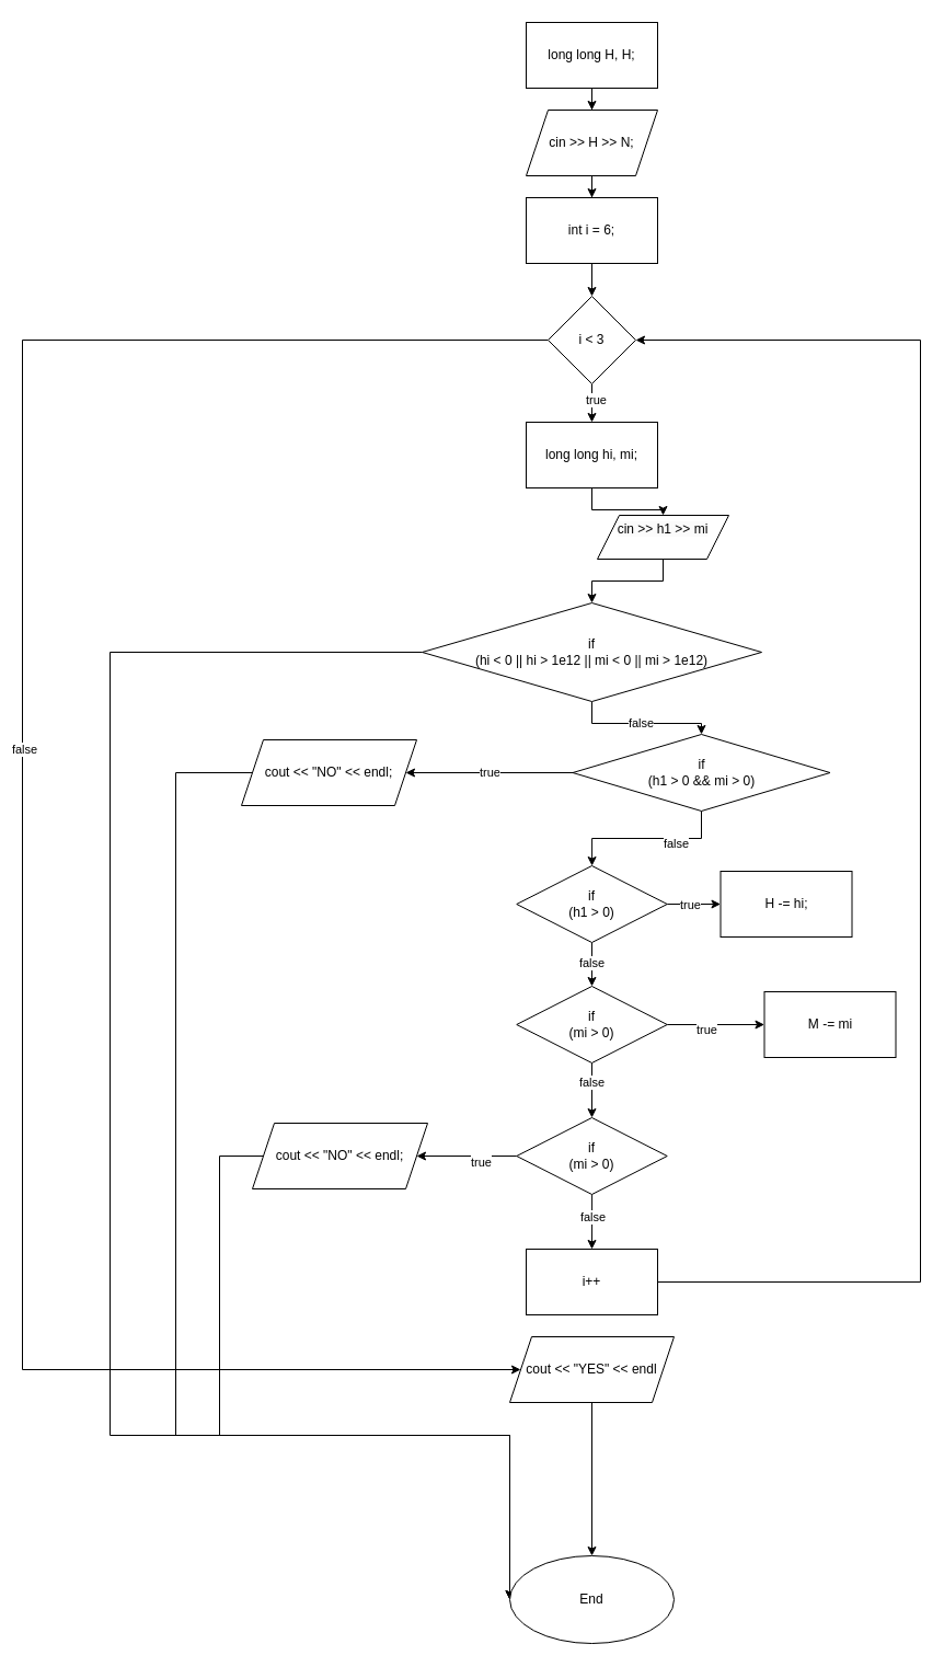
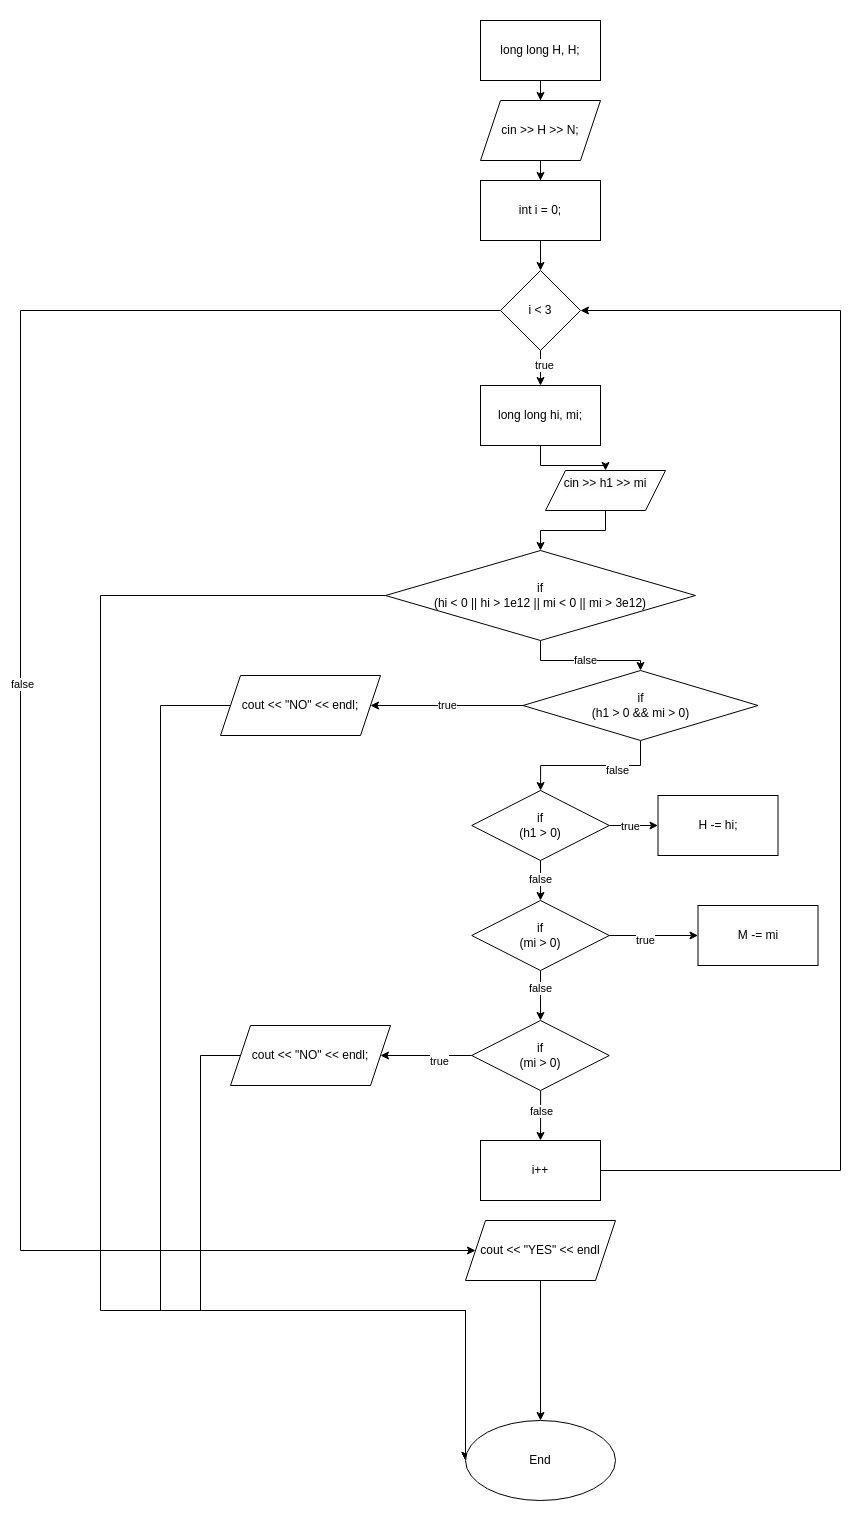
  <mxCell id="0" />
  <mxCell id="1" parent="0" />
  <mxCell id="2" value="" style="edgeStyle=orthogonalEdgeStyle;rounded=0;orthogonalLoop=1;jettySize=auto;html=1;" edge="1" parent="1" source="3" target="5"><mxGeometry relative="1" as="geometry" /></mxCell>
  <mxCell id="3" value="long long H, H;" style="whiteSpace=wrap;html=1;" vertex="1" parent="1"><mxGeometry x="480" y="20" width="120" height="60" as="geometry" /></mxCell>
  <mxCell id="4" value="" style="edgeStyle=orthogonalEdgeStyle;rounded=0;orthogonalLoop=1;jettySize=auto;html=1;" edge="1" parent="1" source="5" target="7"><mxGeometry relative="1" as="geometry" /></mxCell>
  <mxCell id="5" value="cin &amp;gt;&amp;gt; H &amp;gt;&amp;gt; N;" style="shape=parallelogram;perimeter=parallelogramPerimeter;whiteSpace=wrap;html=1;fixedSize=1;" vertex="1" parent="1"><mxGeometry x="480" y="100" width="120" height="60" as="geometry" /></mxCell>
  <mxCell id="6" value="" style="edgeStyle=orthogonalEdgeStyle;rounded=0;orthogonalLoop=1;jettySize=auto;html=1;" edge="1" parent="1" source="7" target="12"><mxGeometry relative="1" as="geometry" /></mxCell>
- <mxCell id="7" value="int i = 6;" style="whiteSpace=wrap;html=1;" vertex="1" parent="1"><mxGeometry x="480" y="180" width="120" height="60" as="geometry" /></mxCell>
+ <mxCell id="7" value="int i = 0;" style="whiteSpace=wrap;html=1;" vertex="1" parent="1"><mxGeometry x="480" y="180" width="120" height="60" as="geometry" /></mxCell>
  <mxCell id="8" value="" style="edgeStyle=orthogonalEdgeStyle;rounded=0;orthogonalLoop=1;jettySize=auto;html=1;" edge="1" parent="1" source="12" target="14"><mxGeometry relative="1" as="geometry" /></mxCell>
  <mxCell id="9" value="true" style="edgeLabel;html=1;align=center;verticalAlign=middle;resizable=0;points=[];" vertex="1" connectable="0" parent="8"><mxGeometry x="-0.4" y="3" relative="1" as="geometry"><mxPoint as="offset" /></mxGeometry></mxCell>
  <mxCell id="10" style="edgeStyle=orthogonalEdgeStyle;rounded=0;orthogonalLoop=1;jettySize=auto;html=1;entryX=0;entryY=0.5;entryDx=0;entryDy=0;" edge="1" parent="1" source="12" target="46"><mxGeometry relative="1" as="geometry"><Array as="points"><mxPoint x="20" y="310" /><mxPoint x="20" y="1250" /></Array></mxGeometry></mxCell>
  <mxCell id="11" value="false" style="edgeLabel;html=1;align=center;verticalAlign=middle;resizable=0;points=[];" vertex="1" connectable="0" parent="10"><mxGeometry x="-0.09" y="1" relative="1" as="geometry"><mxPoint as="offset" /></mxGeometry></mxCell>
  <mxCell id="12" value="i &amp;lt; 3" style="rhombus;whiteSpace=wrap;html=1;" vertex="1" parent="1"><mxGeometry x="500" y="270" width="80" height="80" as="geometry" /></mxCell>
  <mxCell id="13" value="" style="edgeStyle=orthogonalEdgeStyle;rounded=0;orthogonalLoop=1;jettySize=auto;html=1;" edge="1" parent="1" source="14" target="16"><mxGeometry relative="1" as="geometry" /></mxCell>
  <mxCell id="14" value="long long hi, mi;" style="whiteSpace=wrap;html=1;" vertex="1" parent="1"><mxGeometry x="480" y="385" width="120" height="60" as="geometry" /></mxCell>
  <mxCell id="15" value="" style="edgeStyle=orthogonalEdgeStyle;rounded=0;orthogonalLoop=1;jettySize=auto;html=1;" edge="1" parent="1" source="16" target="19"><mxGeometry relative="1" as="geometry" /></mxCell>
  <mxCell id="16" value="&#10;&lt;span style=&quot;color: rgb(0, 0, 0); font-family: Helvetica; font-size: 12px; font-style: normal; font-variant-ligatures: normal; font-variant-caps: normal; font-weight: 400; letter-spacing: normal; orphans: 2; text-align: center; text-indent: 0px; text-transform: none; widows: 2; word-spacing: 0px; -webkit-text-stroke-width: 0px; white-space: normal; background-color: rgb(251, 251, 251); text-decoration-thickness: initial; text-decoration-style: initial; text-decoration-color: initial; display: inline !important; float: none;&quot;&gt;cin &amp;gt;&amp;gt; h1 &amp;gt;&amp;gt; mi&lt;/span&gt;&#10;&#10;" style="shape=parallelogram;perimeter=parallelogramPerimeter;whiteSpace=wrap;html=1;fixedSize=1;" vertex="1" parent="1"><mxGeometry x="545" y="470" width="120" height="40" as="geometry" /></mxCell>
  <mxCell id="17" style="edgeStyle=orthogonalEdgeStyle;rounded=0;orthogonalLoop=1;jettySize=auto;html=1;entryX=0;entryY=0.5;entryDx=0;entryDy=0;" edge="1" parent="1" source="19" target="47"><mxGeometry relative="1" as="geometry"><mxPoint x="180" y="595" as="targetPoint" /><Array as="points"><mxPoint x="100" y="595" /><mxPoint x="100" y="1310" /></Array></mxGeometry></mxCell>
  <mxCell id="18" value="false" style="edgeStyle=orthogonalEdgeStyle;rounded=0;orthogonalLoop=1;jettySize=auto;html=1;" edge="1" parent="1" source="19" target="23"><mxGeometry relative="1" as="geometry" /></mxCell>
- <mxCell id="19" value="if&lt;div&gt;(hi &amp;lt; 0 || hi &amp;gt; 1e12 || mi &amp;lt; 0 || mi &amp;gt; 1e12)&lt;/div&gt;" style="rhombus;whiteSpace=wrap;html=1;" vertex="1" parent="1"><mxGeometry x="385" y="550" width="310" height="90" as="geometry" /></mxCell>
+ <mxCell id="19" value="if&lt;div&gt;(hi &amp;lt; 0 || hi &amp;gt; 1e12 || mi &amp;lt; 0 || mi &amp;gt; 3e12)&lt;/div&gt;" style="rhombus;whiteSpace=wrap;html=1;" vertex="1" parent="1"><mxGeometry x="385" y="550" width="310" height="90" as="geometry" /></mxCell>
  <mxCell id="20" value="true" style="edgeStyle=orthogonalEdgeStyle;rounded=0;orthogonalLoop=1;jettySize=auto;html=1;" edge="1" parent="1" source="23" target="25"><mxGeometry relative="1" as="geometry" /></mxCell>
  <mxCell id="21" value="" style="edgeStyle=orthogonalEdgeStyle;rounded=0;orthogonalLoop=1;jettySize=auto;html=1;" edge="1" parent="1" source="23" target="30"><mxGeometry relative="1" as="geometry" /></mxCell>
  <mxCell id="22" value="false" style="edgeLabel;html=1;align=center;verticalAlign=middle;resizable=0;points=[];" vertex="1" connectable="0" parent="21"><mxGeometry x="-0.35" y="4" relative="1" as="geometry"><mxPoint as="offset" /></mxGeometry></mxCell>
  <mxCell id="23" value="if&lt;div&gt;(h1 &amp;gt; 0 &amp;amp;&amp;amp; mi &amp;gt; 0)&lt;/div&gt;" style="rhombus;whiteSpace=wrap;html=1;" vertex="1" parent="1"><mxGeometry x="522.5" y="670" width="235" height="70" as="geometry" /></mxCell>
  <mxCell id="24" style="edgeStyle=orthogonalEdgeStyle;rounded=0;orthogonalLoop=1;jettySize=auto;html=1;entryX=0;entryY=0.5;entryDx=0;entryDy=0;" edge="1" parent="1" source="25" target="47"><mxGeometry relative="1" as="geometry"><mxPoint x="10" y="1090" as="targetPoint" /><Array as="points"><mxPoint x="160" y="705" /><mxPoint x="160" y="1310" /></Array></mxGeometry></mxCell>
  <mxCell id="25" value="cout &amp;lt;&amp;lt; &quot;NO&quot; &amp;lt;&amp;lt; endl;" style="shape=parallelogram;perimeter=parallelogramPerimeter;whiteSpace=wrap;html=1;fixedSize=1;" vertex="1" parent="1"><mxGeometry x="220" y="675" width="160" height="60" as="geometry" /></mxCell>
  <mxCell id="26" value="" style="edgeStyle=orthogonalEdgeStyle;rounded=0;orthogonalLoop=1;jettySize=auto;html=1;" edge="1" parent="1" source="30" target="31"><mxGeometry relative="1" as="geometry" /></mxCell>
  <mxCell id="27" value="true" style="edgeLabel;html=1;align=center;verticalAlign=middle;resizable=0;points=[];" vertex="1" connectable="0" parent="26"><mxGeometry x="-0.128" relative="1" as="geometry"><mxPoint as="offset" /></mxGeometry></mxCell>
  <mxCell id="28" value="" style="edgeStyle=orthogonalEdgeStyle;rounded=0;orthogonalLoop=1;jettySize=auto;html=1;" edge="1" parent="1" source="30" target="36"><mxGeometry relative="1" as="geometry" /></mxCell>
  <mxCell id="29" value="false" style="edgeLabel;html=1;align=center;verticalAlign=middle;resizable=0;points=[];" vertex="1" connectable="0" parent="28"><mxGeometry x="-0.125" y="-1" relative="1" as="geometry"><mxPoint as="offset" /></mxGeometry></mxCell>
  <mxCell id="30" value="if&lt;div&gt;(h1 &amp;gt; 0)&lt;/div&gt;" style="rhombus;whiteSpace=wrap;html=1;" vertex="1" parent="1"><mxGeometry x="471.25" y="790" width="137.5" height="70" as="geometry" /></mxCell>
  <mxCell id="31" value="H -= hi;" style="whiteSpace=wrap;html=1;" vertex="1" parent="1"><mxGeometry x="657.5" y="795" width="120" height="60" as="geometry" /></mxCell>
  <mxCell id="32" value="" style="edgeStyle=orthogonalEdgeStyle;rounded=0;orthogonalLoop=1;jettySize=auto;html=1;" edge="1" parent="1" source="36" target="37"><mxGeometry relative="1" as="geometry" /></mxCell>
  <mxCell id="33" value="true" style="edgeLabel;html=1;align=center;verticalAlign=middle;resizable=0;points=[];" vertex="1" connectable="0" parent="32"><mxGeometry x="-0.183" y="-4" relative="1" as="geometry"><mxPoint as="offset" /></mxGeometry></mxCell>
  <mxCell id="34" value="" style="edgeStyle=orthogonalEdgeStyle;rounded=0;orthogonalLoop=1;jettySize=auto;html=1;" edge="1" parent="1" source="36" target="42"><mxGeometry relative="1" as="geometry" /></mxCell>
  <mxCell id="35" value="false" style="edgeLabel;html=1;align=center;verticalAlign=middle;resizable=0;points=[];" vertex="1" connectable="0" parent="34"><mxGeometry x="-0.325" y="-1" relative="1" as="geometry"><mxPoint as="offset" /></mxGeometry></mxCell>
  <mxCell id="36" value="if&lt;div&gt;(mi &amp;gt; 0)&lt;/div&gt;" style="rhombus;whiteSpace=wrap;html=1;" vertex="1" parent="1"><mxGeometry x="471.25" y="900" width="137.5" height="70" as="geometry" /></mxCell>
  <mxCell id="37" value="M -= mi" style="whiteSpace=wrap;html=1;" vertex="1" parent="1"><mxGeometry x="697.5" y="905" width="120" height="60" as="geometry" /></mxCell>
  <mxCell id="38" value="" style="edgeStyle=orthogonalEdgeStyle;rounded=0;orthogonalLoop=1;jettySize=auto;html=1;" edge="1" parent="1" source="42" target="44"><mxGeometry relative="1" as="geometry" /></mxCell>
  <mxCell id="39" value="true" style="edgeLabel;html=1;align=center;verticalAlign=middle;resizable=0;points=[];" vertex="1" connectable="0" parent="38"><mxGeometry x="-0.271" y="5" relative="1" as="geometry"><mxPoint as="offset" /></mxGeometry></mxCell>
  <mxCell id="40" value="" style="edgeStyle=orthogonalEdgeStyle;rounded=0;orthogonalLoop=1;jettySize=auto;html=1;" edge="1" parent="1" source="42" target="49"><mxGeometry relative="1" as="geometry" /></mxCell>
  <mxCell id="41" value="false" style="edgeLabel;html=1;align=center;verticalAlign=middle;resizable=0;points=[];" vertex="1" connectable="0" parent="40"><mxGeometry x="-0.143" relative="1" as="geometry"><mxPoint as="offset" /></mxGeometry></mxCell>
  <mxCell id="42" value="if&lt;div&gt;(mi &amp;gt; 0)&lt;/div&gt;" style="rhombus;whiteSpace=wrap;html=1;" vertex="1" parent="1"><mxGeometry x="471.25" y="1020" width="137.5" height="70" as="geometry" /></mxCell>
  <mxCell id="43" style="edgeStyle=orthogonalEdgeStyle;rounded=0;orthogonalLoop=1;jettySize=auto;html=1;entryX=0;entryY=0.5;entryDx=0;entryDy=0;" edge="1" parent="1" source="44" target="47"><mxGeometry relative="1" as="geometry"><Array as="points"><mxPoint x="200" y="1055" /><mxPoint x="200" y="1310" /></Array></mxGeometry></mxCell>
  <mxCell id="44" value="cout &amp;lt;&amp;lt; &quot;NO&quot; &amp;lt;&amp;lt; endl;" style="shape=parallelogram;perimeter=parallelogramPerimeter;whiteSpace=wrap;html=1;fixedSize=1;" vertex="1" parent="1"><mxGeometry x="230" y="1025" width="160" height="60" as="geometry" /></mxCell>
  <mxCell id="45" value="" style="edgeStyle=orthogonalEdgeStyle;rounded=0;orthogonalLoop=1;jettySize=auto;html=1;" edge="1" parent="1" source="46" target="47"><mxGeometry relative="1" as="geometry" /></mxCell>
  <mxCell id="46" value="cout &amp;lt;&amp;lt; &quot;YES&quot; &amp;lt;&amp;lt; endl" style="shape=parallelogram;perimeter=parallelogramPerimeter;whiteSpace=wrap;html=1;fixedSize=1;" vertex="1" parent="1"><mxGeometry x="465" y="1220" width="150" height="60" as="geometry" /></mxCell>
  <mxCell id="47" value="End" style="ellipse;whiteSpace=wrap;html=1;" vertex="1" parent="1"><mxGeometry x="465" y="1420" width="150" height="80" as="geometry" /></mxCell>
  <mxCell id="48" style="edgeStyle=orthogonalEdgeStyle;rounded=0;orthogonalLoop=1;jettySize=auto;html=1;entryX=1;entryY=0.5;entryDx=0;entryDy=0;" edge="1" parent="1" source="49" target="12"><mxGeometry relative="1" as="geometry"><Array as="points"><mxPoint x="840" y="1170" /><mxPoint x="840" y="310" /></Array></mxGeometry></mxCell>
  <mxCell id="49" value="i++" style="whiteSpace=wrap;html=1;" vertex="1" parent="1"><mxGeometry x="480" y="1140" width="120" height="60" as="geometry" /></mxCell>
